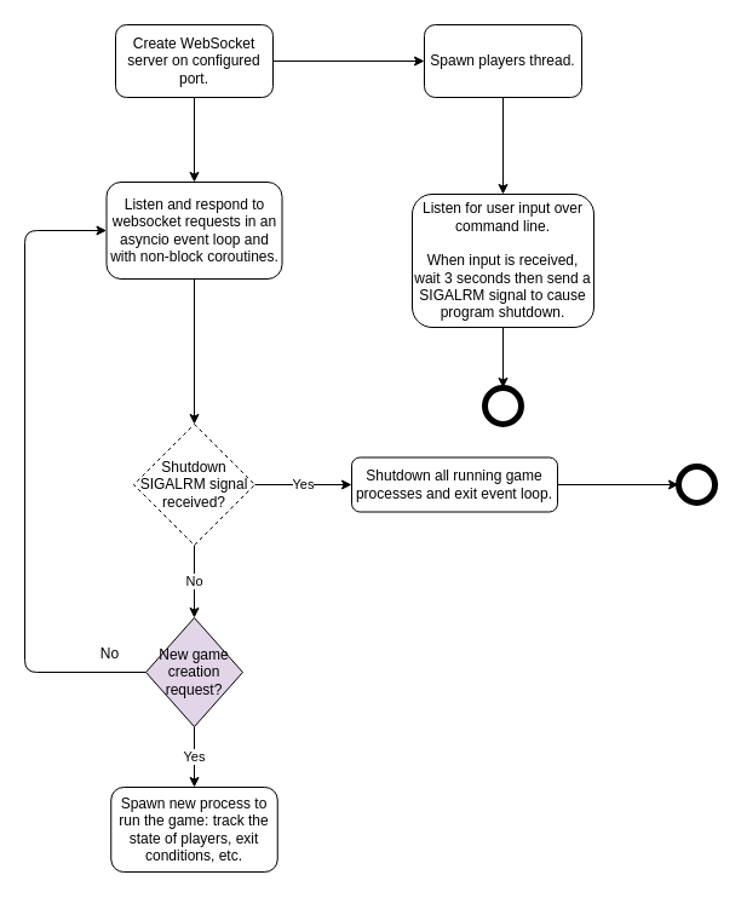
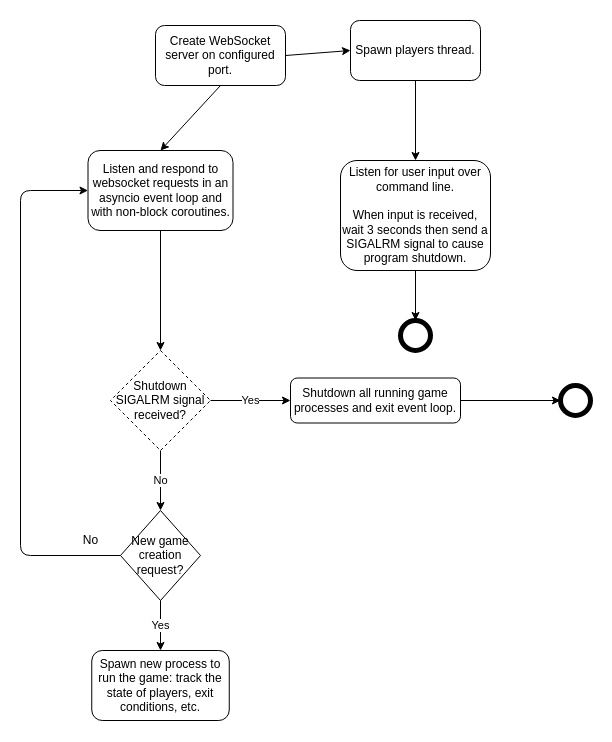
  <mxCell id="0" />
  <mxCell id="1" parent="0" />
- <mxCell id="2" value="Create WebSocket server on configured port." style="rounded=1;whiteSpace=wrap;html=1;fontSize=12;glass=0;strokeWidth=1;shadow=0;" vertex="1" parent="1"><mxGeometry x="95" y="20" width="130" height="60" as="geometry" /></mxCell>
+ <mxCell id="2" value="Create WebSocket server on configured port." style="rounded=1;whiteSpace=wrap;html=1;fontSize=12;glass=0;strokeWidth=1;shadow=0;" vertex="1" parent="1"><mxGeometry x="155" y="25" width="130" height="60" as="geometry" /></mxCell>
  <mxCell id="3" value="" style="endArrow=classic;html=1;exitX=1;exitY=0.5;exitDx=0;exitDy=0;" edge="1" parent="1" source="2"><mxGeometry width="50" height="50" relative="1" as="geometry"><mxPoint x="330" y="300" as="sourcePoint" /><mxPoint x="350" y="50" as="targetPoint" /></mxGeometry></mxCell>
  <mxCell id="4" value="Spawn players thread." style="rounded=1;whiteSpace=wrap;html=1;fontSize=12;glass=0;strokeWidth=1;shadow=0;" vertex="1" parent="1"><mxGeometry x="350" y="20" width="130" height="60" as="geometry" /></mxCell>
  <mxCell id="5" value="" style="endArrow=classic;html=1;exitX=0.5;exitY=1;exitDx=0;exitDy=0;" edge="1" parent="1" source="4"><mxGeometry width="50" height="50" relative="1" as="geometry"><mxPoint x="330" y="300" as="sourcePoint" /><mxPoint x="415" y="160" as="targetPoint" /></mxGeometry></mxCell>
  <mxCell id="6" value="Listen for user input over command line. &lt;br&gt;&lt;br&gt;When input is received, wait 3 seconds then send a SIGALRM signal to cause program shutdown." style="rounded=1;whiteSpace=wrap;html=1;fontSize=12;glass=0;strokeWidth=1;shadow=0;" vertex="1" parent="1"><mxGeometry x="340" y="160" width="150" height="110" as="geometry" /></mxCell>
  <mxCell id="7" value="" style="endArrow=classic;html=1;exitX=0.5;exitY=1;exitDx=0;exitDy=0;" edge="1" parent="1" source="6"><mxGeometry width="50" height="50" relative="1" as="geometry"><mxPoint x="330" y="300" as="sourcePoint" /><mxPoint x="415" y="320" as="targetPoint" /></mxGeometry></mxCell>
  <mxCell id="8" value="" style="shape=ellipse;html=1;dashed=0;whitespace=wrap;aspect=fixed;strokeWidth=5;perimeter=ellipsePerimeter;" vertex="1" parent="1"><mxGeometry x="400" y="320" width="30" height="30" as="geometry" /></mxCell>
  <mxCell id="9" value="Listen and respond to websocket requests in an asyncio event loop and with non-block coroutines." style="rounded=1;whiteSpace=wrap;html=1;fontSize=12;glass=0;strokeWidth=1;shadow=0;" vertex="1" parent="1"><mxGeometry x="87.5" y="150" width="145" height="80" as="geometry" /></mxCell>
  <mxCell id="10" value="" style="endArrow=classic;html=1;entryX=0.5;entryY=0;entryDx=0;entryDy=0;exitX=0.5;exitY=1;exitDx=0;exitDy=0;" edge="1" parent="1" source="2" target="9"><mxGeometry width="50" height="50" relative="1" as="geometry"><mxPoint x="330" y="300" as="sourcePoint" /><mxPoint x="380" y="250" as="targetPoint" /></mxGeometry></mxCell>
  <mxCell id="11" value="" style="endArrow=classic;html=1;exitX=0.5;exitY=1;exitDx=0;exitDy=0;" edge="1" parent="1" source="9" target="12"><mxGeometry width="50" height="50" relative="1" as="geometry"><mxPoint x="330" y="300" as="sourcePoint" /><mxPoint x="160" y="320" as="targetPoint" /></mxGeometry></mxCell>
  <mxCell id="12" value="Shutdown SIGALRM signal received?" style="rhombus;whiteSpace=wrap;html=1;dashed=1;" vertex="1" parent="1"><mxGeometry x="110" y="350" width="100" height="100" as="geometry" /></mxCell>
  <mxCell id="13" value="Yes" style="endArrow=classic;html=1;exitX=1;exitY=0.5;exitDx=0;exitDy=0;" edge="1" parent="1" source="12"><mxGeometry width="50" height="50" relative="1" as="geometry"><mxPoint x="232.5" y="380" as="sourcePoint" /><mxPoint x="290" y="400" as="targetPoint" /></mxGeometry></mxCell>
  <mxCell id="14" value="Shutdown all running game processes and exit event loop." style="rounded=1;whiteSpace=wrap;html=1;fontSize=12;glass=0;strokeWidth=1;shadow=0;" vertex="1" parent="1"><mxGeometry x="290" y="377.5" width="170" height="45" as="geometry" /></mxCell>
  <mxCell id="15" value="" style="shape=ellipse;html=1;dashed=0;whitespace=wrap;aspect=fixed;strokeWidth=5;perimeter=ellipsePerimeter;" vertex="1" parent="1"><mxGeometry x="560" y="385" width="30" height="30" as="geometry" /></mxCell>
  <mxCell id="16" value="" style="endArrow=classic;html=1;entryX=0;entryY=0.5;entryDx=0;entryDy=0;exitX=1;exitY=0.5;exitDx=0;exitDy=0;" edge="1" parent="1" source="14" target="15"><mxGeometry width="50" height="50" relative="1" as="geometry"><mxPoint x="330" y="300" as="sourcePoint" /><mxPoint x="380" y="250" as="targetPoint" /></mxGeometry></mxCell>
  <mxCell id="17" value="No" style="endArrow=classic;html=1;exitX=0.5;exitY=1;exitDx=0;exitDy=0;" edge="1" parent="1" source="12"><mxGeometry width="50" height="50" relative="1" as="geometry"><mxPoint x="170" y="460" as="sourcePoint" /><mxPoint x="160" y="510" as="targetPoint" /></mxGeometry></mxCell>
- <mxCell id="18" value="New game creation request?" style="rhombus;whiteSpace=wrap;html=1;fillColor=#e1d5e7;" vertex="1" parent="1"><mxGeometry x="120" y="510" width="80" height="90" as="geometry" /></mxCell>
+ <mxCell id="18" value="New game creation request?" style="rhombus;whiteSpace=wrap;html=1;" vertex="1" parent="1"><mxGeometry x="120" y="510" width="80" height="90" as="geometry" /></mxCell>
  <mxCell id="19" value="Yes" style="endArrow=classic;html=1;exitX=0.5;exitY=1;exitDx=0;exitDy=0;" edge="1" parent="1" source="18"><mxGeometry width="50" height="50" relative="1" as="geometry"><mxPoint x="330" y="510" as="sourcePoint" /><mxPoint x="160" y="650" as="targetPoint" /></mxGeometry></mxCell>
  <mxCell id="20" value="Spawn new process to run the game: track the state of players, exit conditions, etc." style="rounded=1;whiteSpace=wrap;html=1;fontSize=12;glass=0;strokeWidth=1;shadow=0;" vertex="1" parent="1"><mxGeometry x="91.25" y="650" width="137.5" height="70" as="geometry" /></mxCell>
  <mxCell id="21" value="" style="endArrow=classic;html=1;entryX=0;entryY=0.5;entryDx=0;entryDy=0;exitX=0;exitY=0.5;exitDx=0;exitDy=0;" edge="1" parent="1" source="18" target="9"><mxGeometry width="50" height="50" relative="1" as="geometry"><mxPoint x="330" y="350" as="sourcePoint" /><mxPoint x="380" y="300" as="targetPoint" /><Array as="points"><mxPoint x="20" y="555" /><mxPoint x="20" y="190" /></Array></mxGeometry></mxCell>
  <mxCell id="22" value="No" style="text;html=1;align=center;verticalAlign=middle;resizable=0;points=[];autosize=1;" vertex="1" parent="1"><mxGeometry x="75" y="530" width="30" height="20" as="geometry" /></mxCell>
